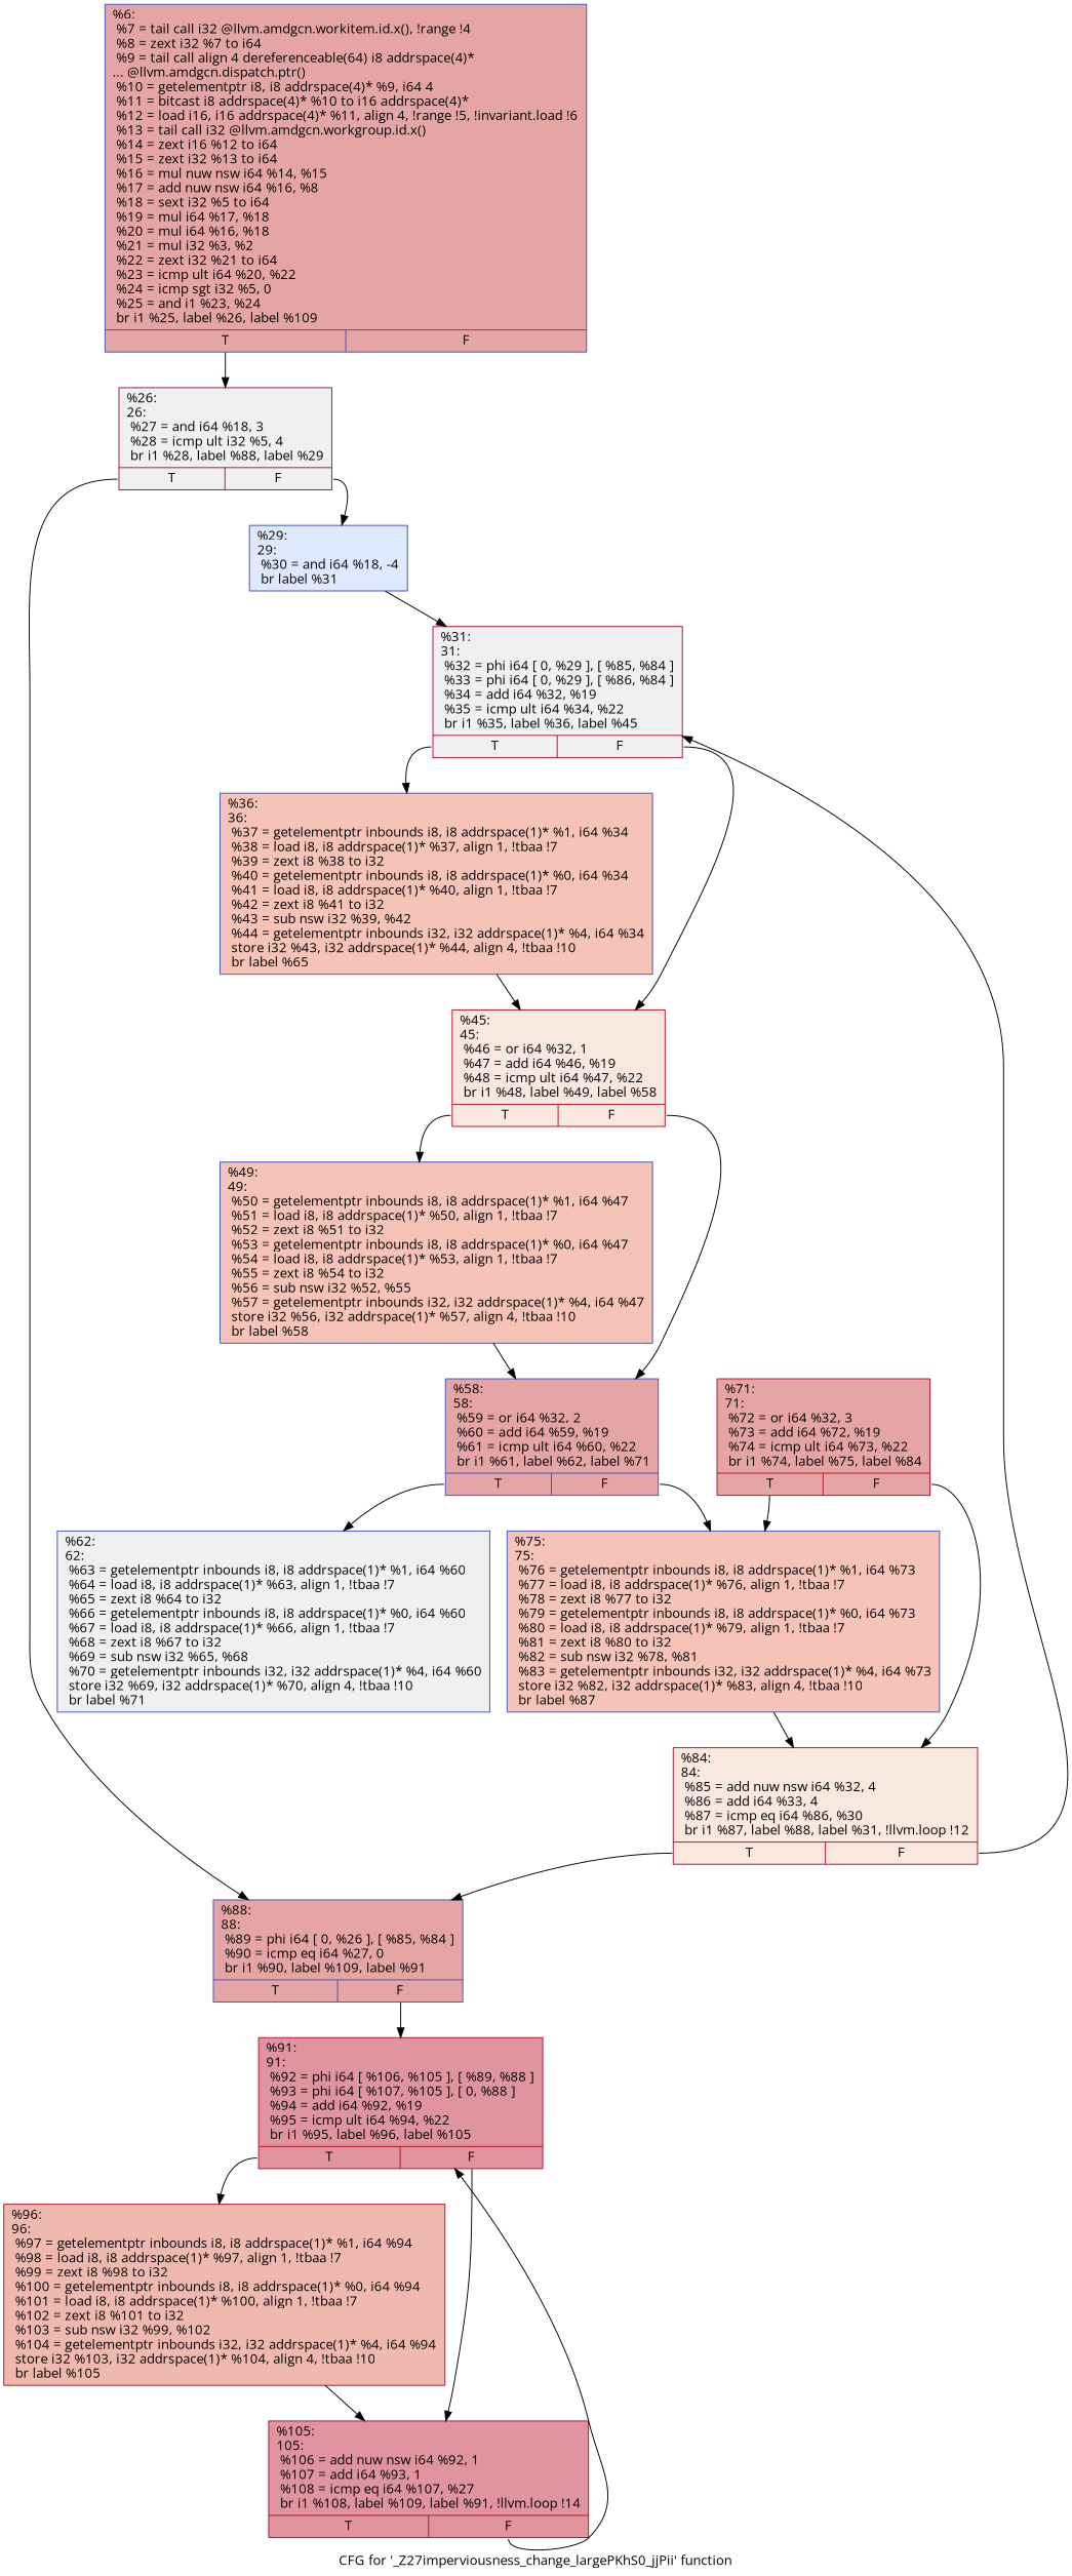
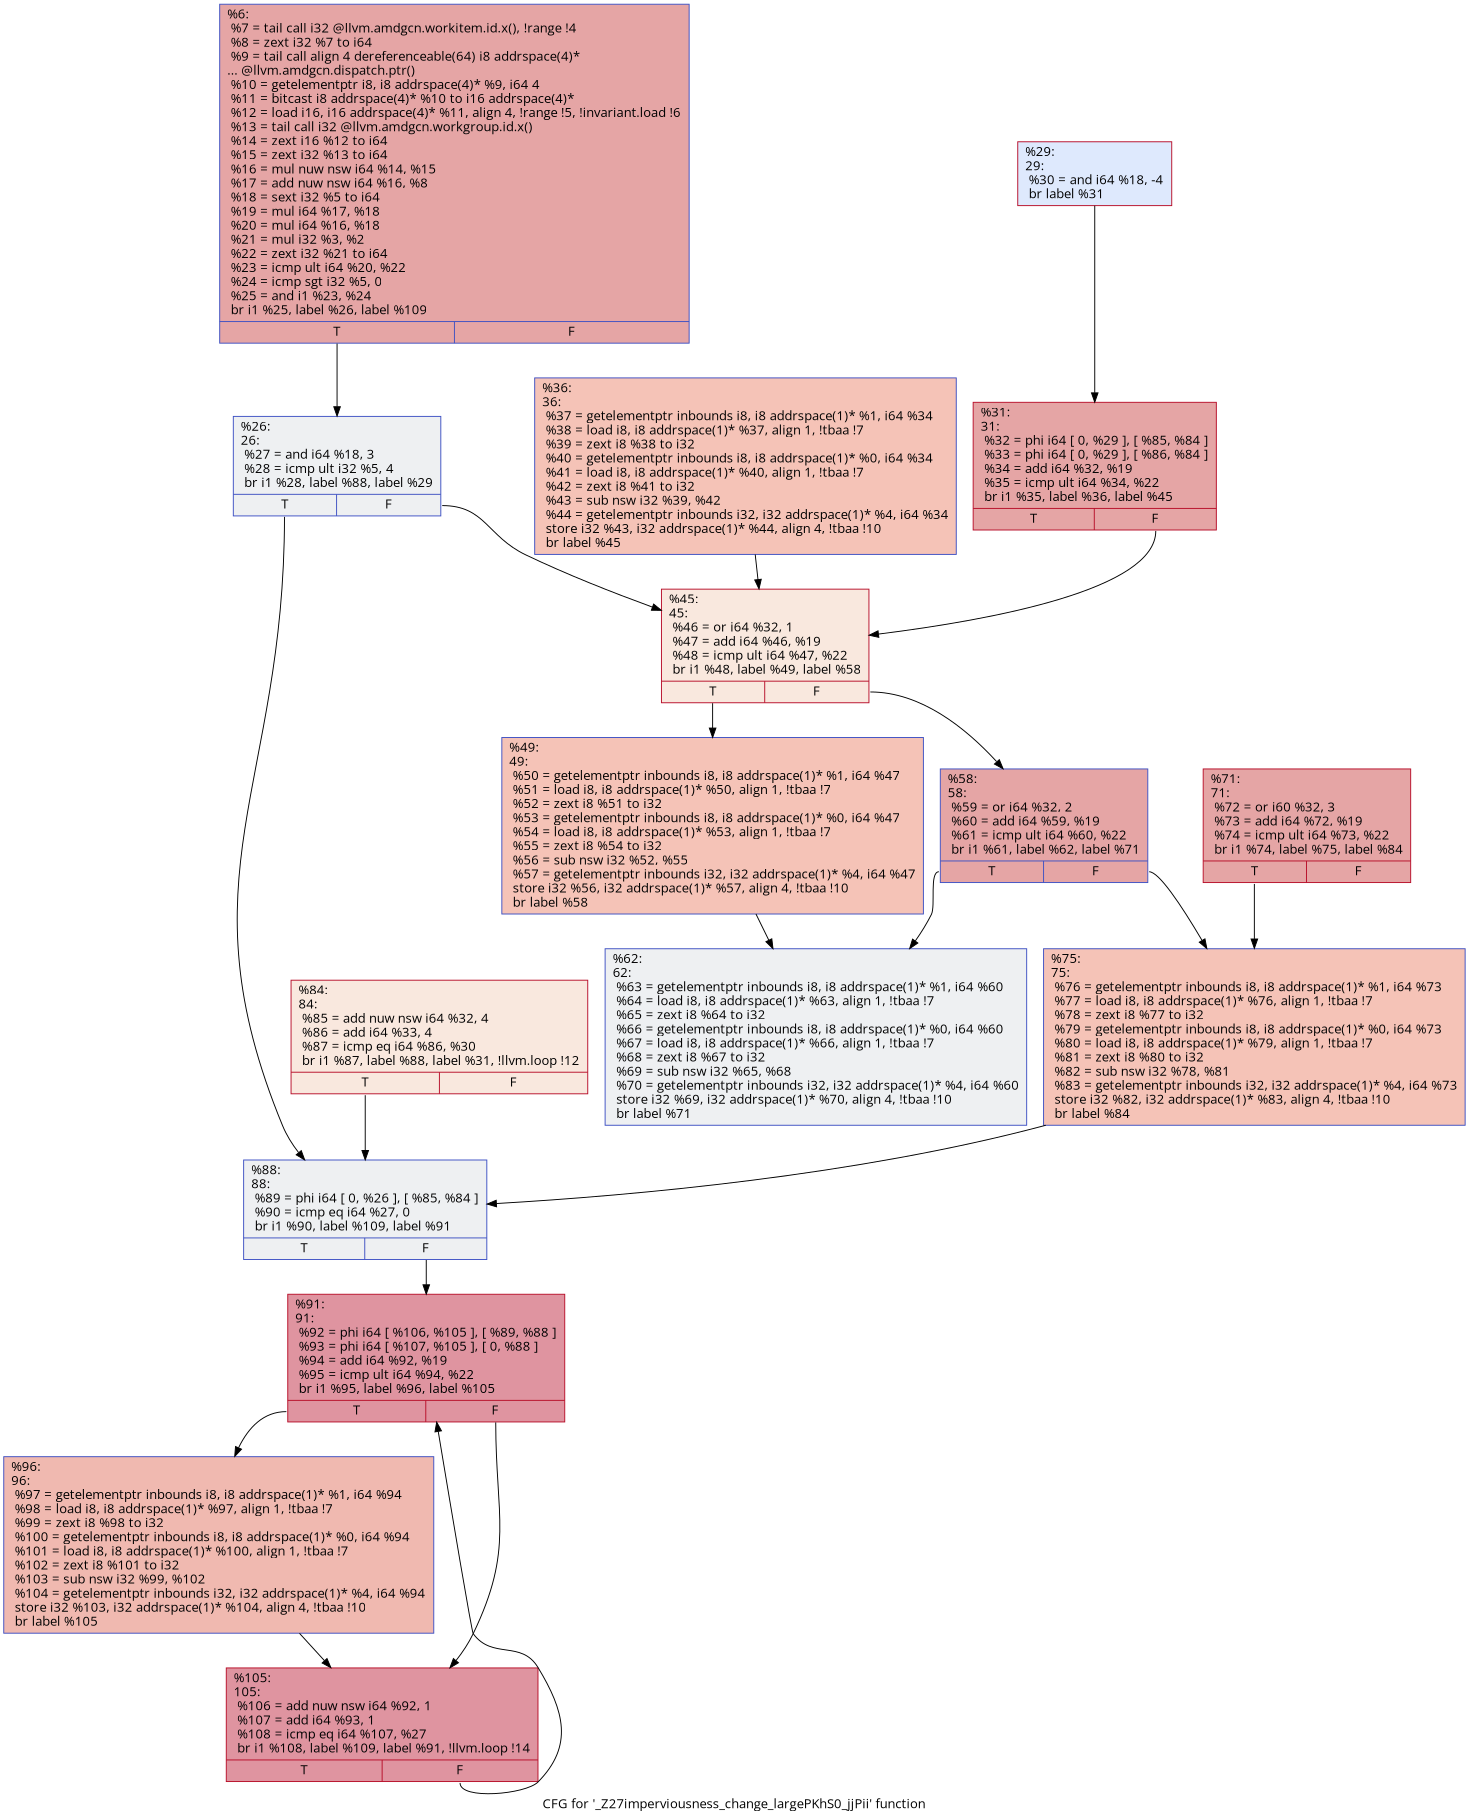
  digraph {
    fontname="Open Sans"
    label="CFG for '_Z27imperviousness_change_largePKhS0_jjPii' function"
    node [color="#3d50c3ff" fillcolor="#c5333470" fontname="Open Sans" shape=record style=filled]
    edge [fontname="Open Sans" tailport=s0]
    n1 [label="{%6:\l  %7 = tail call i32 @llvm.amdgcn.workitem.id.x(), !range !4\l  %8 = zext i32 %7 to i64\l  %9 = tail call align 4 dereferenceable(64) i8 addrspace(4)*\l... @llvm.amdgcn.dispatch.ptr()\l  %10 = getelementptr i8, i8 addrspace(4)* %9, i64 4\l  %11 = bitcast i8 addrspace(4)* %10 to i16 addrspace(4)*\l  %12 = load i16, i16 addrspace(4)* %11, align 4, !range !5, !invariant.load !6\l  %13 = tail call i32 @llvm.amdgcn.workgroup.id.x()\l  %14 = zext i16 %12 to i64\l  %15 = zext i32 %13 to i64\l  %16 = mul nuw nsw i64 %14, %15\l  %17 = add nuw nsw i64 %16, %8\l  %18 = sext i32 %5 to i64\l  %19 = mul i64 %17, %18\l  %20 = mul i64 %16, %18\l  %21 = mul i32 %3, %2\l  %22 = zext i32 %21 to i64\l  %23 = icmp ult i64 %20, %22\l  %24 = icmp sgt i32 %5, 0\l  %25 = and i1 %23, %24\l  br i1 %25, label %26, label %109\l|{<s0>T|<s1>F}}"]
-   n2 [color="#b70d28ff" fillcolor="#d9dce170" label="{%26:\l26:                                               \l  %27 = and i64 %18, 3\l  %28 = icmp ult i32 %5, 4\l  br i1 %28, label %88, label %29\l|{<s0>T|<s1>F}}"]
-   n3 [label="{%88:\l88:                                               \l  %89 = phi i64 [ 0, %26 ], [ %85, %84 ]\l  %90 = icmp eq i64 %27, 0\l  br i1 %90, label %109, label %91\l|{<s0>T|<s1>F}}"]
-   n4 [fillcolor="#b5cdfa70" label="{%29:\l29:                                               \l  %30 = and i64 %18, -4\l  br label %31\l}"]
+   n2 [fillcolor="#d9dce170" label="{%26:\l26:                                               \l  %27 = and i64 %18, 3\l  %28 = icmp ult i32 %5, 4\l  br i1 %28, label %88, label %29\l|{<s0>T|<s1>F}}"]
+   n3 [fillcolor="#d9dce170" label="{%88:\l88:                                               \l  %89 = phi i64 [ 0, %26 ], [ %85, %84 ]\l  %90 = icmp eq i64 %27, 0\l  br i1 %90, label %109, label %91\l|{<s0>T|<s1>F}}"]
+   n4 [color="#b70d28ff" fillcolor="#b5cdfa70" label="{%29:\l29:                                               \l  %30 = and i64 %18, -4\l  br label %31\l}"]
    n5 [color="#b70d28ff" fillcolor="#b70d2870" label="{%91:\l91:                                               \l  %92 = phi i64 [ %106, %105 ], [ %89, %88 ]\l  %93 = phi i64 [ %107, %105 ], [ 0, %88 ]\l  %94 = add i64 %92, %19\l  %95 = icmp ult i64 %94, %22\l  br i1 %95, label %96, label %105\l|{<s0>T|<s1>F}}"]
-   n6 [color="#b70d28ff" fillcolor="#d9dce170" label="{%31:\l31:                                               \l  %32 = phi i64 [ 0, %29 ], [ %85, %84 ]\l  %33 = phi i64 [ 0, %29 ], [ %86, %84 ]\l  %34 = add i64 %32, %19\l  %35 = icmp ult i64 %34, %22\l  br i1 %35, label %36, label %45\l|{<s0>T|<s1>F}}"]
-   n7 [color="#b70d28ff" fillcolor="#de614d70" label="{%96:\l96:                                               \l  %97 = getelementptr inbounds i8, i8 addrspace(1)* %1, i64 %94\l  %98 = load i8, i8 addrspace(1)* %97, align 1, !tbaa !7\l  %99 = zext i8 %98 to i32\l  %100 = getelementptr inbounds i8, i8 addrspace(1)* %0, i64 %94\l  %101 = load i8, i8 addrspace(1)* %100, align 1, !tbaa !7\l  %102 = zext i8 %101 to i32\l  %103 = sub nsw i32 %99, %102\l  %104 = getelementptr inbounds i32, i32 addrspace(1)* %4, i64 %94\l  store i32 %103, i32 addrspace(1)* %104, align 4, !tbaa !10\l  br label %105\l}"]
+   n6 [color="#b70d28ff" label="{%31:\l31:                                               \l  %32 = phi i64 [ 0, %29 ], [ %85, %84 ]\l  %33 = phi i64 [ 0, %29 ], [ %86, %84 ]\l  %34 = add i64 %32, %19\l  %35 = icmp ult i64 %34, %22\l  br i1 %35, label %36, label %45\l|{<s0>T|<s1>F}}"]
+   n7 [fillcolor="#de614d70" label="{%96:\l96:                                               \l  %97 = getelementptr inbounds i8, i8 addrspace(1)* %1, i64 %94\l  %98 = load i8, i8 addrspace(1)* %97, align 1, !tbaa !7\l  %99 = zext i8 %98 to i32\l  %100 = getelementptr inbounds i8, i8 addrspace(1)* %0, i64 %94\l  %101 = load i8, i8 addrspace(1)* %100, align 1, !tbaa !7\l  %102 = zext i8 %101 to i32\l  %103 = sub nsw i32 %99, %102\l  %104 = getelementptr inbounds i32, i32 addrspace(1)* %4, i64 %94\l  store i32 %103, i32 addrspace(1)* %104, align 4, !tbaa !10\l  br label %105\l}"]
    n8 [color="#b70d28ff" fillcolor="#b70d2870" label="{%105:\l105:                                              \l  %106 = add nuw nsw i64 %92, 1\l  %107 = add i64 %93, 1\l  %108 = icmp eq i64 %107, %27\l  br i1 %108, label %109, label %91, !llvm.loop !14\l|{<s0>T|<s1>F}}"]
-   n9 [fillcolor="#e8765c70" label="{%36:\l36:                                               \l  %37 = getelementptr inbounds i8, i8 addrspace(1)* %1, i64 %34\l  %38 = load i8, i8 addrspace(1)* %37, align 1, !tbaa !7\l  %39 = zext i8 %38 to i32\l  %40 = getelementptr inbounds i8, i8 addrspace(1)* %0, i64 %34\l  %41 = load i8, i8 addrspace(1)* %40, align 1, !tbaa !7\l  %42 = zext i8 %41 to i32\l  %43 = sub nsw i32 %39, %42\l  %44 = getelementptr inbounds i32, i32 addrspace(1)* %4, i64 %34\l  store i32 %43, i32 addrspace(1)* %44, align 4, !tbaa !10\l  br label %65\l}"]
+   n9 [fillcolor="#e8765c70" label="{%36:\l36:                                               \l  %37 = getelementptr inbounds i8, i8 addrspace(1)* %1, i64 %34\l  %38 = load i8, i8 addrspace(1)* %37, align 1, !tbaa !7\l  %39 = zext i8 %38 to i32\l  %40 = getelementptr inbounds i8, i8 addrspace(1)* %0, i64 %34\l  %41 = load i8, i8 addrspace(1)* %40, align 1, !tbaa !7\l  %42 = zext i8 %41 to i32\l  %43 = sub nsw i32 %39, %42\l  %44 = getelementptr inbounds i32, i32 addrspace(1)* %4, i64 %34\l  store i32 %43, i32 addrspace(1)* %44, align 4, !tbaa !10\l  br label %45\l}"]
    n10 [color="#b70d28ff" fillcolor="#f2cab570" label="{%45:\l45:                                               \l  %46 = or i64 %32, 1\l  %47 = add i64 %46, %19\l  %48 = icmp ult i64 %47, %22\l  br i1 %48, label %49, label %58\l|{<s0>T|<s1>F}}"]
    n11 [fillcolor="#e8765c70" label="{%49:\l49:                                               \l  %50 = getelementptr inbounds i8, i8 addrspace(1)* %1, i64 %47\l  %51 = load i8, i8 addrspace(1)* %50, align 1, !tbaa !7\l  %52 = zext i8 %51 to i32\l  %53 = getelementptr inbounds i8, i8 addrspace(1)* %0, i64 %47\l  %54 = load i8, i8 addrspace(1)* %53, align 1, !tbaa !7\l  %55 = zext i8 %54 to i32\l  %56 = sub nsw i32 %52, %55\l  %57 = getelementptr inbounds i32, i32 addrspace(1)* %4, i64 %47\l  store i32 %56, i32 addrspace(1)* %57, align 4, !tbaa !10\l  br label %58\l}"]
    n12 [label="{%58:\l58:                                               \l  %59 = or i64 %32, 2\l  %60 = add i64 %59, %19\l  %61 = icmp ult i64 %60, %22\l  br i1 %61, label %62, label %71\l|{<s0>T|<s1>F}}"]
    n13 [fillcolor="#d9dce170" label="{%62:\l62:                                               \l  %63 = getelementptr inbounds i8, i8 addrspace(1)* %1, i64 %60\l  %64 = load i8, i8 addrspace(1)* %63, align 1, !tbaa !7\l  %65 = zext i8 %64 to i32\l  %66 = getelementptr inbounds i8, i8 addrspace(1)* %0, i64 %60\l  %67 = load i8, i8 addrspace(1)* %66, align 1, !tbaa !7\l  %68 = zext i8 %67 to i32\l  %69 = sub nsw i32 %65, %68\l  %70 = getelementptr inbounds i32, i32 addrspace(1)* %4, i64 %60\l  store i32 %69, i32 addrspace(1)* %70, align 4, !tbaa !10\l  br label %71\l}"]
-   n14 [fillcolor="#e8765c70" label="{%75:\l75:                                               \l  %76 = getelementptr inbounds i8, i8 addrspace(1)* %1, i64 %73\l  %77 = load i8, i8 addrspace(1)* %76, align 1, !tbaa !7\l  %78 = zext i8 %77 to i32\l  %79 = getelementptr inbounds i8, i8 addrspace(1)* %0, i64 %73\l  %80 = load i8, i8 addrspace(1)* %79, align 1, !tbaa !7\l  %81 = zext i8 %80 to i32\l  %82 = sub nsw i32 %78, %81\l  %83 = getelementptr inbounds i32, i32 addrspace(1)* %4, i64 %73\l  store i32 %82, i32 addrspace(1)* %83, align 4, !tbaa !10\l  br label %87\l}"]
-   n15 [color="#b70d28ff" label="{%71:\l71:                                               \l  %72 = or i64 %32, 3\l  %73 = add i64 %72, %19\l  %74 = icmp ult i64 %73, %22\l  br i1 %74, label %75, label %84\l|{<s0>T|<s1>F}}"]
+   n14 [fillcolor="#e8765c70" label="{%75:\l75:                                               \l  %76 = getelementptr inbounds i8, i8 addrspace(1)* %1, i64 %73\l  %77 = load i8, i8 addrspace(1)* %76, align 1, !tbaa !7\l  %78 = zext i8 %77 to i32\l  %79 = getelementptr inbounds i8, i8 addrspace(1)* %0, i64 %73\l  %80 = load i8, i8 addrspace(1)* %79, align 1, !tbaa !7\l  %81 = zext i8 %80 to i32\l  %82 = sub nsw i32 %78, %81\l  %83 = getelementptr inbounds i32, i32 addrspace(1)* %4, i64 %73\l  store i32 %82, i32 addrspace(1)* %83, align 4, !tbaa !10\l  br label %84\l}"]
+   n15 [color="#b70d28ff" label="{%71:\l71:                                               \l  %72 = or i60 %32, 3\l  %73 = add i64 %72, %19\l  %74 = icmp ult i64 %73, %22\l  br i1 %74, label %75, label %84\l|{<s0>T|<s1>F}}"]
    n16 [color="#b70d28ff" fillcolor="#f2cab570" label="{%84:\l84:                                               \l  %85 = add nuw nsw i64 %32, 4\l  %86 = add i64 %33, 4\l  %87 = icmp eq i64 %86, %30\l  br i1 %87, label %88, label %31, !llvm.loop !12\l|{<s0>T|<s1>F}}"]
    n1 -> n2
    n2 -> n3
-   n2 -> n4 [tailport=s1]
+   n2 -> n10 [tailport=s1]
    n3 -> n5 [tailport=s1]
    n4 -> n6
    n5 -> n7
    n5 -> n8 [tailport=s1]
-   n6 -> n9
    n6 -> n10 [tailport=s1]
    n7 -> n8
    n8 -> n5 [tailport=s1]
    n9 -> n10
    n10 -> n11
    n10 -> n12 [tailport=s1]
-   n11 -> n12
+   n11 -> n13
    n12 -> n13
    n12 -> n14 [tailport=s1]
-   n14 -> n16
+   n14 -> n3
    n15 -> n14
-   n15 -> n16 [tailport=s1]
    n16 -> n3
-   n16 -> n6 [tailport=s1]
  }
